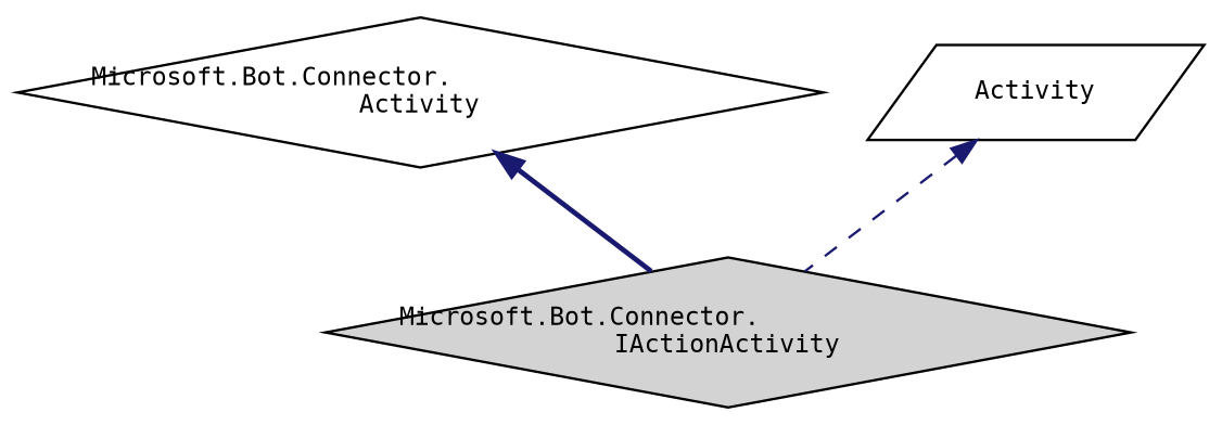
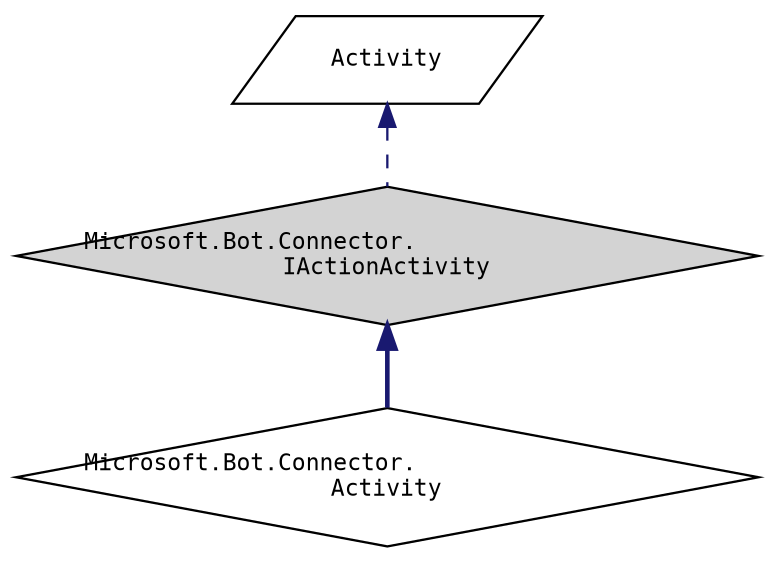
  digraph {
    fontname="DejaVu Sans Mono"
    node [color=black fillcolor=white fontname="DejaVu Sans Mono" fontsize=10 shape=diamond style=filled]
    edge [color=midnightblue dir=back fontname="DejaVu Sans Mono" fontsize=10 labelfontname=Helvetica labelfontsize=10]
    n1 [fillcolor=lightgrey fontcolor=black height=0.2 label="Microsoft.Bot.Connector.\lIActionActivity" width=0.4]
    n2 [height=0.2 label="Microsoft.Bot.Connector.\lActivity" width=0.4]
    n3 [height=0.2 label=Activity shape=parallelogram width=0.4]
-   n2 -> n1 [style=bold]
+   n1 -> n2 [style=bold]
    n3 -> n1 [style=dashed]
  }
